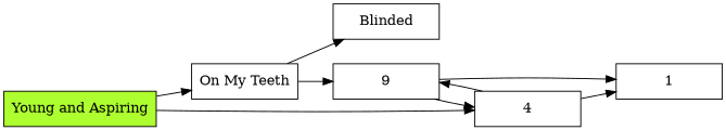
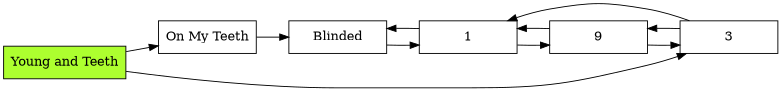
  digraph {
    nodesep=0.35
    rankdir=LR
    node [shape=rectangle]
-   n1 [fillcolor=greenyellow height=0.5 label="Young and Aspiring" style=filled width=1.5]
+   n1 [fillcolor=greenyellow height=0.5 label="Young and Teeth" style=filled width=1.5]
    n2 [height=0.5 label="On My Teeth" width=1.5]
-   n3 [height=0.5 label=4 width=1.5]
+   n3 [height=0.5 label=3 width=1.5]
    n4 [height=0.5 label=Blinded width=1.5]
    n5 [height=0.5 label=1 width=1.5]
    n6 [height=0.5 label=9 width=1.5]
    n1 -> n2
    n1 -> n3
    n2 -> n4
    n3 -> n5
    n3 -> n6
-   n2 -> n6
+   n4 -> n5
+   n5 -> n4
+   n5 -> n6
    n6 -> n3
    n6 -> n5
  }
